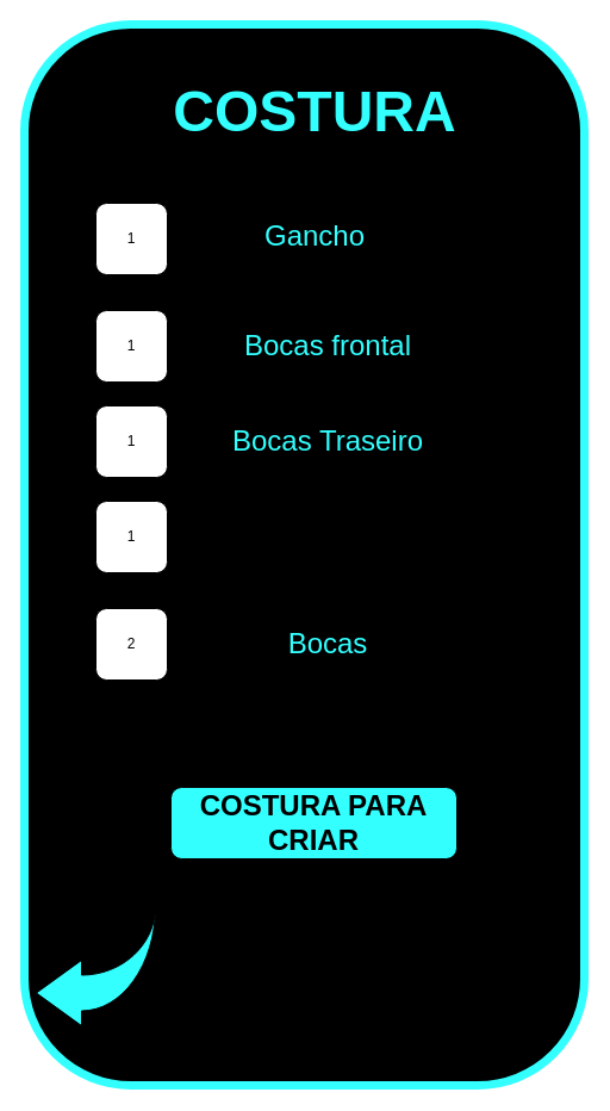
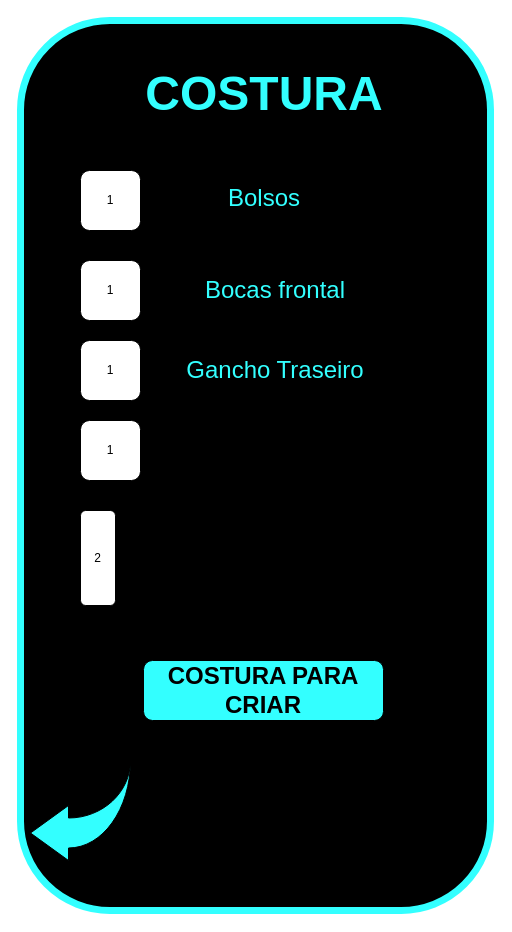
  <mxCell id="0" />
  <mxCell id="1" parent="0" />
  <mxCell id="2" value="" style="rounded=1;whiteSpace=wrap;html=1;fillColor=#000000;strokeColor=#33FFFF;strokeWidth=7;arcSize=19;" vertex="1" parent="1"><mxGeometry x="20" y="20" width="470" height="890" as="geometry" /></mxCell>
  <mxCell id="3" value="1" style="rounded=1;whiteSpace=wrap;html=1;" vertex="1" parent="1"><mxGeometry x="80" y="170" width="60" height="60" as="geometry" /></mxCell>
  <mxCell id="4" value="1" style="rounded=1;whiteSpace=wrap;html=1;" vertex="1" parent="1"><mxGeometry x="80" y="260" width="60" height="60" as="geometry" /></mxCell>
  <mxCell id="5" value="1" style="rounded=1;whiteSpace=wrap;html=1;" vertex="1" parent="1"><mxGeometry x="80" y="340" width="60" height="60" as="geometry" /></mxCell>
  <mxCell id="6" value="1" style="rounded=1;whiteSpace=wrap;html=1;" vertex="1" parent="1"><mxGeometry x="80" y="420" width="60" height="60" as="geometry" /></mxCell>
- <mxCell id="7" value="2" style="rounded=1;whiteSpace=wrap;html=1;" vertex="1" parent="1"><mxGeometry x="80" y="510" width="60" height="60" as="geometry" /></mxCell>
- <mxCell id="8" value="&lt;font style=&quot;font-size: 24px;&quot; color=&quot;#33ffff&quot;&gt;Gancho&lt;/font&gt;" style="text;html=1;align=center;verticalAlign=middle;whiteSpace=wrap;rounded=0;" vertex="1" parent="1"><mxGeometry x="149" y="165" width="230" height="65" as="geometry" /></mxCell>
+ <mxCell id="7" value="2" style="rounded=1;whiteSpace=wrap;html=1;" vertex="1" parent="1"><mxGeometry x="80" y="510" width="35" height="95" as="geometry" /></mxCell>
+ <mxCell id="8" value="&lt;font style=&quot;font-size: 24px;&quot; color=&quot;#33ffff&quot;&gt;Bolsos&lt;/font&gt;" style="text;html=1;align=center;verticalAlign=middle;whiteSpace=wrap;rounded=0;" vertex="1" parent="1"><mxGeometry x="149" y="165" width="230" height="65" as="geometry" /></mxCell>
  <mxCell id="9" value="&lt;font style=&quot;font-size: 24px;&quot; color=&quot;#33ffff&quot;&gt;Bocas frontal&lt;/font&gt;" style="text;html=1;align=center;verticalAlign=middle;whiteSpace=wrap;rounded=0;" vertex="1" parent="1"><mxGeometry x="167" y="275" width="216" height="30" as="geometry" /></mxCell>
- <mxCell id="10" value="&lt;font style=&quot;font-size: 24px;&quot; color=&quot;#33ffff&quot;&gt;Bocas Traseiro&lt;/font&gt;" style="text;html=1;align=center;verticalAlign=middle;whiteSpace=wrap;rounded=0;" vertex="1" parent="1"><mxGeometry x="167" y="355" width="216" height="30" as="geometry" /></mxCell>
- <mxCell id="11" value="&lt;font color=&quot;#33ffff&quot;&gt;&lt;span style=&quot;font-size: 24px;&quot;&gt;Bocas&lt;/span&gt;&lt;/font&gt;" style="text;html=1;align=center;verticalAlign=middle;whiteSpace=wrap;rounded=0;" vertex="1" parent="1"><mxGeometry x="167" y="525" width="216" height="30" as="geometry" /></mxCell>
+ <mxCell id="10" value="&lt;font style=&quot;font-size: 24px;&quot; color=&quot;#33ffff&quot;&gt;Gancho Traseiro&lt;/font&gt;" style="text;html=1;align=center;verticalAlign=middle;whiteSpace=wrap;rounded=0;" vertex="1" parent="1"><mxGeometry x="167" y="355" width="216" height="30" as="geometry" /></mxCell>
  <mxCell id="12" value="&lt;font style=&quot;font-size: 48px;&quot; color=&quot;#33ffff&quot;&gt;&lt;b&gt;COSTURA&lt;/b&gt;&lt;/font&gt;" style="text;html=1;align=center;verticalAlign=middle;whiteSpace=wrap;rounded=0;" vertex="1" parent="1"><mxGeometry x="149" y="60" width="230" height="65" as="geometry" /></mxCell>
  <mxCell id="13" value="&lt;font style=&quot;font-size: 24px;&quot;&gt;&lt;b&gt;COSTURA PARA CRIAR&lt;/b&gt;&lt;/font&gt;" style="rounded=1;whiteSpace=wrap;html=1;fillColor=#33FFFF;" vertex="1" parent="1"><mxGeometry x="143" y="660" width="240" height="60" as="geometry" /></mxCell>
  <mxCell id="14" style="edgeStyle=orthogonalEdgeStyle;rounded=0;orthogonalLoop=1;jettySize=auto;html=1;exitX=0;exitY=0;exitDx=21;exitDy=55.25;exitPerimeter=0;entryX=0;entryY=0;entryDx=0;entryDy=55.25;entryPerimeter=0;" edge="1" parent="1"><mxGeometry relative="1" as="geometry"><mxPoint x="71" y="815.25" as="sourcePoint" /><mxPoint x="50" y="815.25" as="targetPoint" /></mxGeometry></mxCell>
  <mxCell id="15" value="" style="html=1;shadow=0;dashed=0;align=center;verticalAlign=middle;shape=mxgraph.arrows2.jumpInArrow;dy=15;dx=38;arrowHead=55;rotation=-180;fillColor=#33FFFF;" vertex="1" parent="1"><mxGeometry x="30" y="760" width="100" height="100" as="geometry" /></mxCell>
